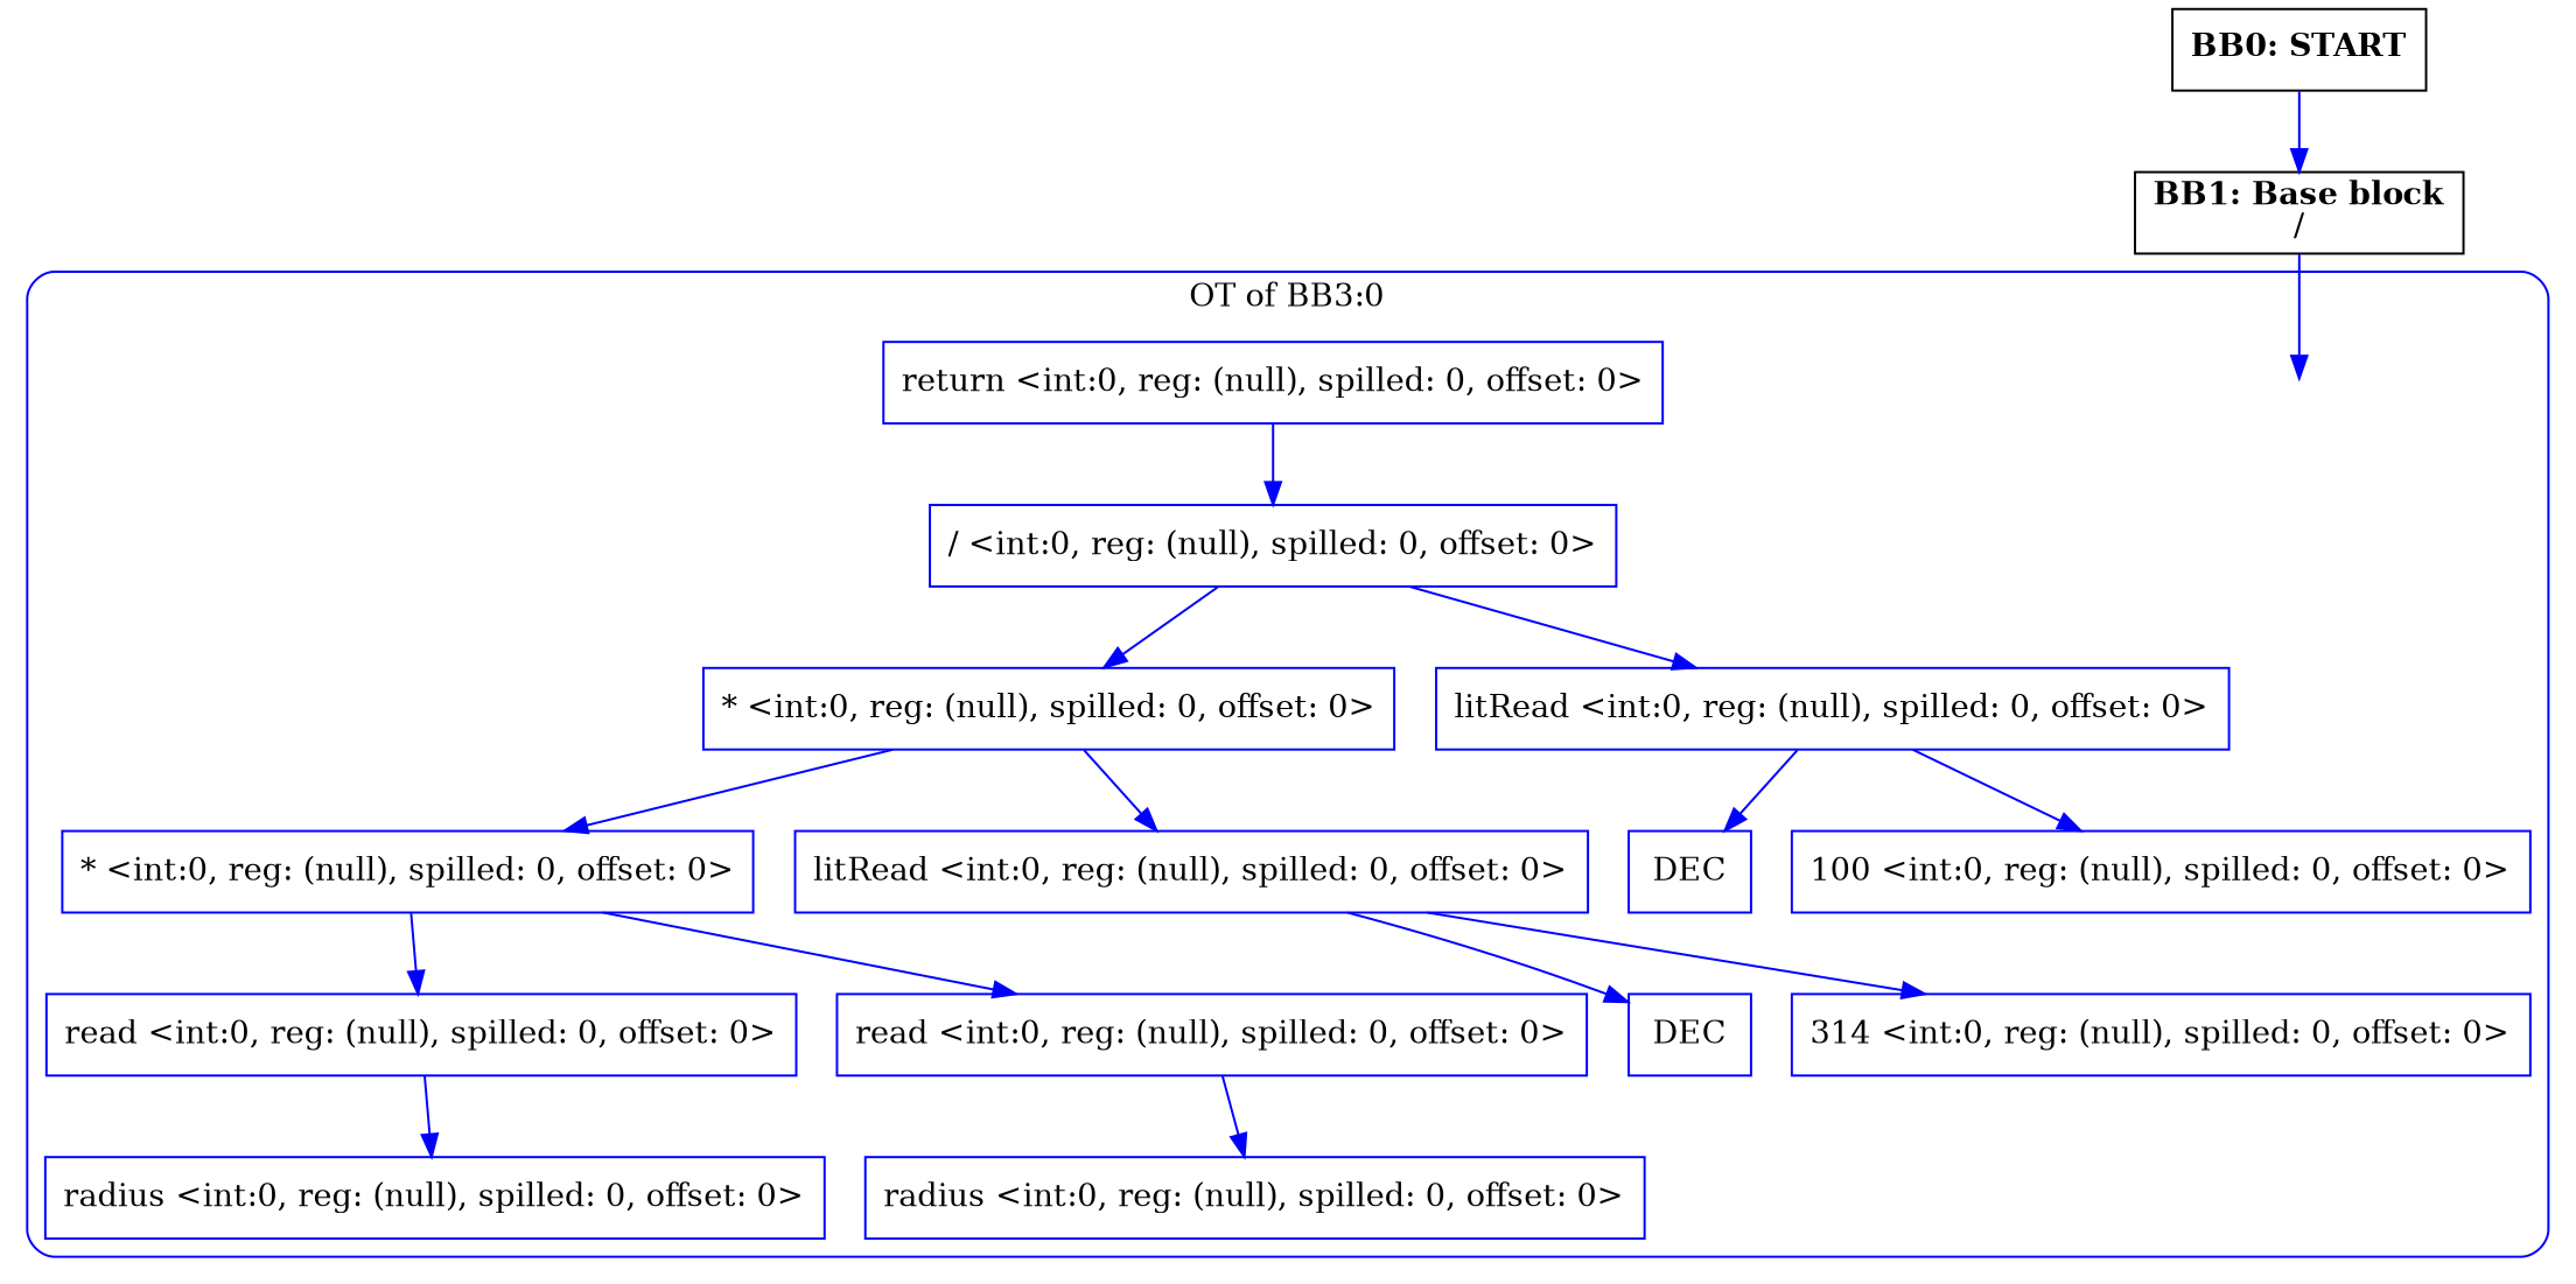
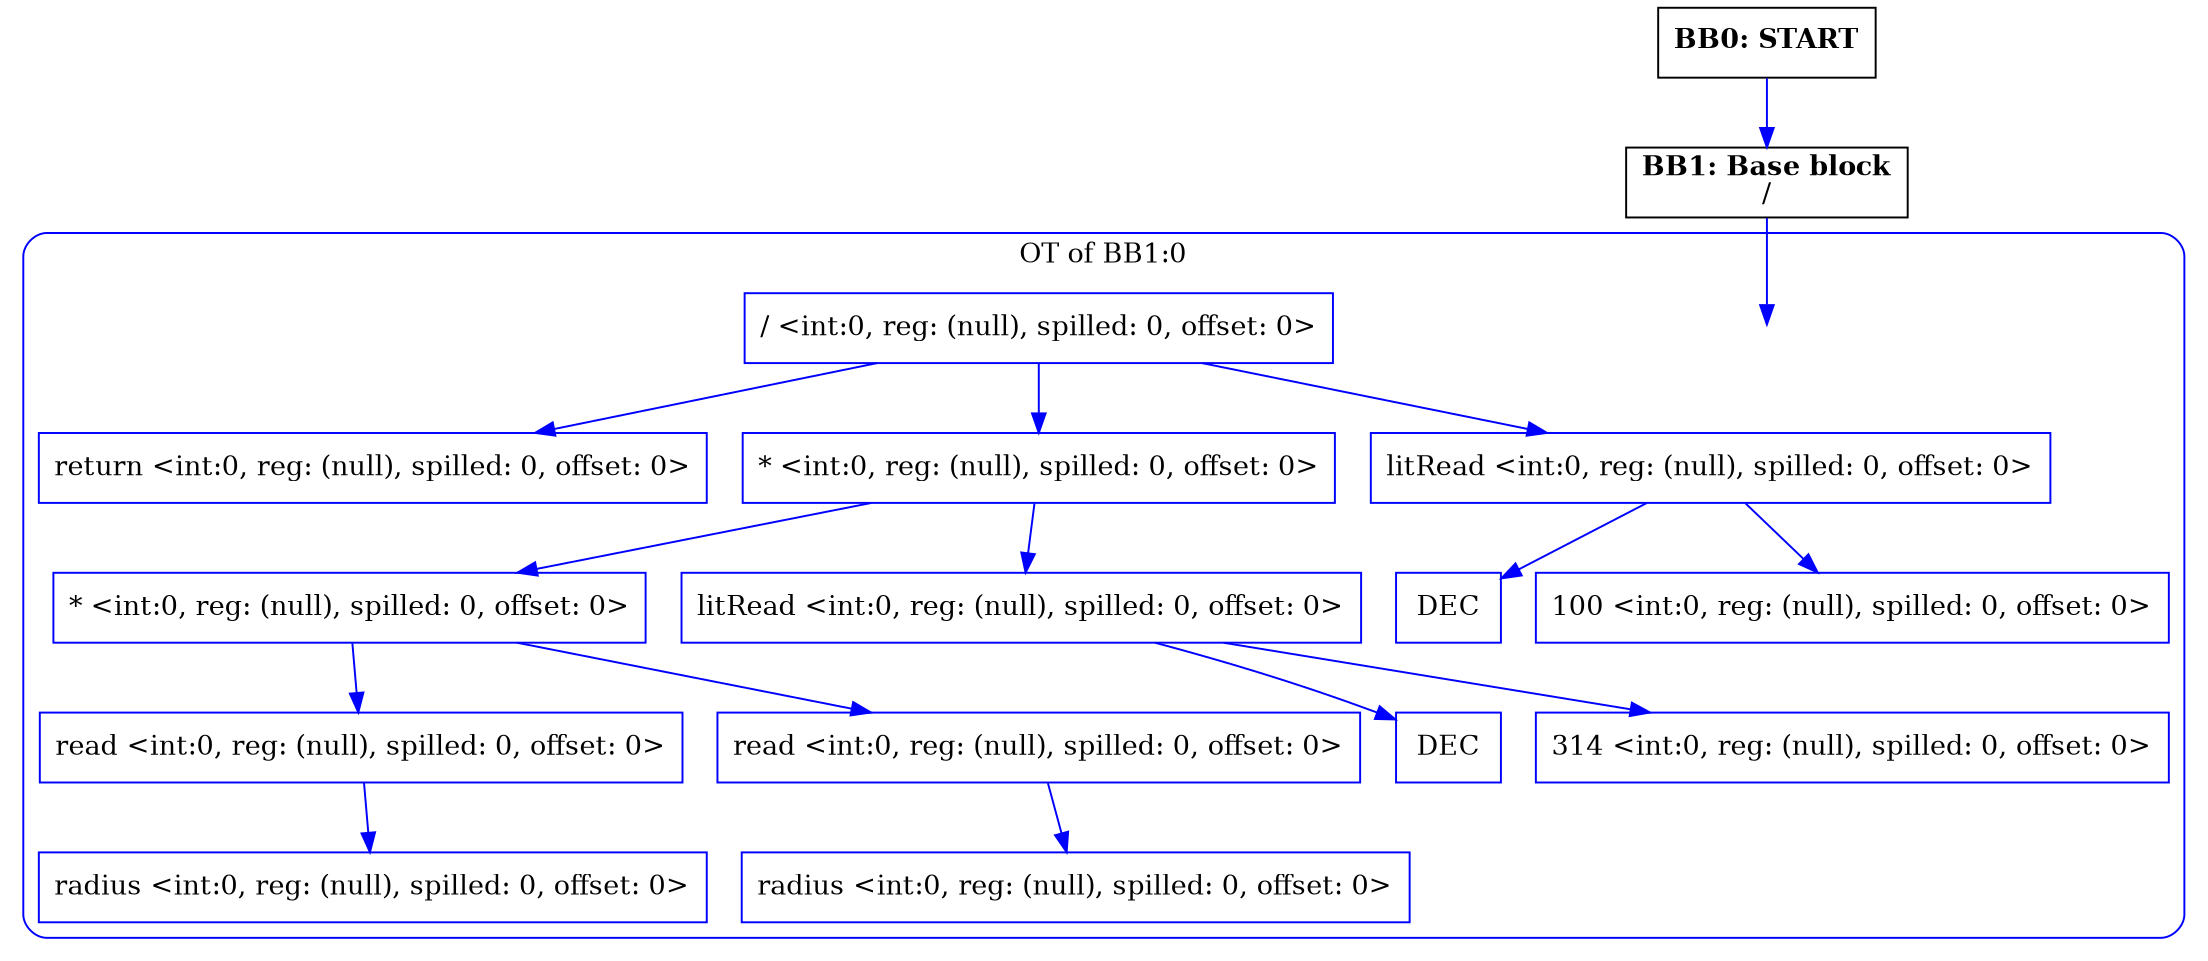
  digraph {
    compound=true
    splines=true
    node [shape=rectangle color=blue]
    edge [color=blue]
    entry0 [shape=point style=invis color=""]
    n2 [label="return <int:0, reg: (null), spilled: 0, offset: 0>"]
    n3 [label="/ <int:0, reg: (null), spilled: 0, offset: 0>"]
    n4 [label="* <int:0, reg: (null), spilled: 0, offset: 0>"]
    n5 [label="litRead <int:0, reg: (null), spilled: 0, offset: 0>"]
    n6 [label="* <int:0, reg: (null), spilled: 0, offset: 0>"]
    n7 [label="litRead <int:0, reg: (null), spilled: 0, offset: 0>"]
    n8 [label="read <int:0, reg: (null), spilled: 0, offset: 0>"]
    n9 [label="read <int:0, reg: (null), spilled: 0, offset: 0>"]
    n10 [label="radius <int:0, reg: (null), spilled: 0, offset: 0>"]
    n11 [label="radius <int:0, reg: (null), spilled: 0, offset: 0>"]
    n12 [label=DEC]
    n13 [label="314 <int:0, reg: (null), spilled: 0, offset: 0>"]
    n14 [label=DEC]
    n15 [label="100 <int:0, reg: (null), spilled: 0, offset: 0>"]
    n16 [label=<<B>BB1: Base block</B><BR ALIGN="CENTER"/>/<BR ALIGN="CENTER"/>> color=""]
    n17 [label=<<B>BB0: START</B><BR ALIGN="CENTER"/>> color=""]
    subgraph cluster_1 {
      color=blue
-     label="OT of BB3:0"
+     label="OT of BB1:0"
      style=rounded
      entry0
      n2
      n3
      n4
      n5
      n6
      n7
      n8
      n9
      n10
      n11
      n12
      n13
      n14
      n15
    }
-   n2 -> n3
+   n3 -> n2
    n3 -> n4
    n3 -> n5
    n4 -> n6
    n4 -> n7
    n5 -> n14
    n5 -> n15
    n6 -> n8
    n6 -> n9
    n7 -> n12
    n7 -> n13
    n8 -> n10
    n9 -> n11
    n16 -> entry0
    n17 -> n16
  }
